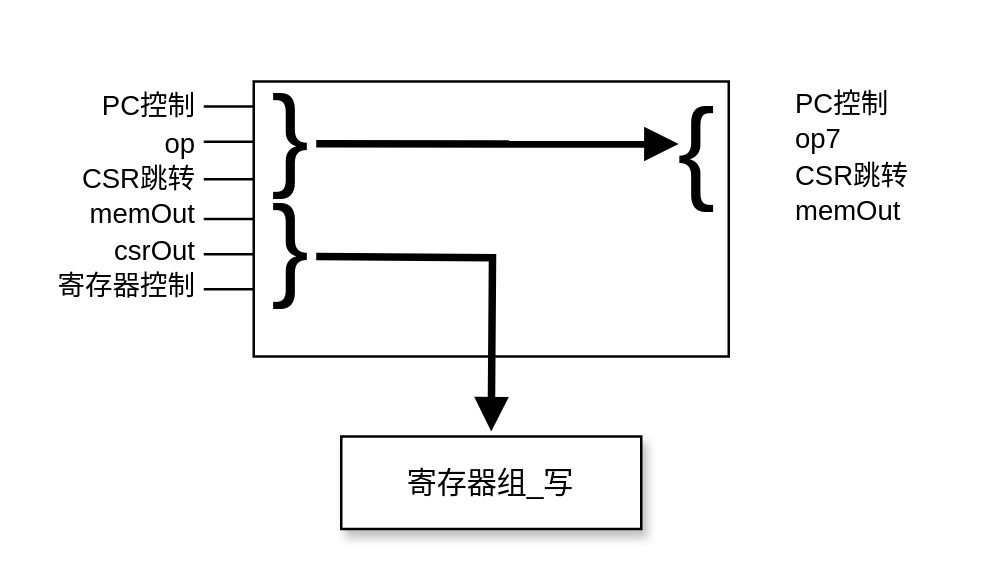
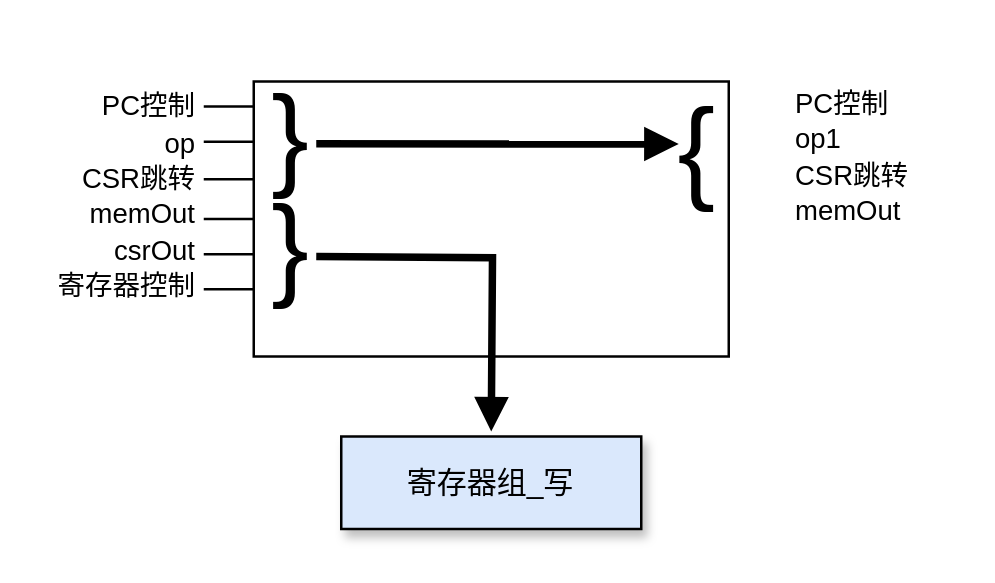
  <mxCell id="0" />
  <mxCell id="1" parent="0" />
  <mxCell id="2" value="" style="rounded=0;whiteSpace=wrap;html=1;movable=0;resizable=1;rotatable=1;deletable=1;editable=1;locked=0;connectable=0;" parent="1" vertex="1"><mxGeometry x="101" y="32" width="190" height="110" as="geometry" /></mxCell>
  <mxCell id="3" value="&lt;div&gt;&lt;span style=&quot;font-size: 11px; background-color: initial;&quot;&gt;PC控制&lt;/span&gt;&lt;/div&gt;&lt;div&gt;&lt;span style=&quot;font-size: 11px;&quot;&gt;op&lt;/span&gt;&lt;/div&gt;&lt;div&gt;&lt;span style=&quot;font-size: 11px;&quot;&gt;CSR跳转&lt;/span&gt;&lt;span style=&quot;font-size: 11px;&quot;&gt;&lt;br&gt;&lt;/span&gt;&lt;/div&gt;&lt;div&gt;&lt;span style=&quot;font-size: 11px;&quot;&gt;memOut&lt;/span&gt;&lt;span style=&quot;font-size: 11px;&quot;&gt;&lt;br&gt;&lt;/span&gt;&lt;/div&gt;&lt;div&gt;&lt;span style=&quot;font-size: 11px;&quot;&gt;csrOut&lt;/span&gt;&lt;/div&gt;&lt;div&gt;&lt;span style=&quot;font-size: 11px;&quot;&gt;寄存器控制&lt;/span&gt;&lt;span style=&quot;font-size: 11px; background-color: initial;&quot;&gt;&lt;br&gt;&lt;/span&gt;&lt;/div&gt;&lt;div&gt;&lt;br&gt;&lt;/div&gt;" style="text;html=1;align=right;verticalAlign=middle;whiteSpace=wrap;rounded=0;" parent="1" vertex="1"><mxGeometry x="20" y="20" width="60" height="130" as="geometry" /></mxCell>
  <mxCell id="4" value="&lt;font style=&quot;font-size: 45px;&quot;&gt;}&lt;/font&gt;" style="text;html=1;align=center;verticalAlign=middle;whiteSpace=wrap;rounded=0;" parent="1" vertex="1"><mxGeometry x="111" y="22" width="10" height="64" as="geometry" /></mxCell>
  <mxCell id="5" value="&lt;font style=&quot;font-size: 45px;&quot;&gt;{&lt;/font&gt;" style="text;html=1;align=center;verticalAlign=middle;whiteSpace=wrap;rounded=0;fontSize=36;" parent="1" vertex="1"><mxGeometry x="271" y="44" width="15" height="30" as="geometry" /></mxCell>
  <mxCell id="6" value="" style="endArrow=block;html=1;rounded=0;strokeWidth=3;endFill=1;" parent="1" edge="1"><mxGeometry width="50" height="50" relative="1" as="geometry"><mxPoint x="126" y="56.9" as="sourcePoint" /><mxPoint x="271" y="57" as="targetPoint" /></mxGeometry></mxCell>
  <mxCell id="7" value="" style="group" parent="1" vertex="1" connectable="0"><mxGeometry x="81" y="42" width="20" height="73.14" as="geometry" /></mxCell>
  <mxCell id="8" value="" style="endArrow=none;html=1;rounded=0;" parent="7" edge="1"><mxGeometry width="50" height="50" relative="1" as="geometry"><mxPoint as="sourcePoint" /><mxPoint x="20" as="targetPoint" /></mxGeometry></mxCell>
  <mxCell id="9" value="" style="endArrow=none;html=1;rounded=0;" parent="7" edge="1"><mxGeometry width="50" height="50" relative="1" as="geometry"><mxPoint y="14.14" as="sourcePoint" /><mxPoint x="20" y="14.14" as="targetPoint" /></mxGeometry></mxCell>
  <mxCell id="10" value="" style="endArrow=none;html=1;rounded=0;" parent="7" edge="1"><mxGeometry width="50" height="50" relative="1" as="geometry"><mxPoint y="29.14" as="sourcePoint" /><mxPoint x="20" y="29.14" as="targetPoint" /></mxGeometry></mxCell>
  <mxCell id="11" value="" style="endArrow=none;html=1;rounded=0;" parent="7" edge="1"><mxGeometry width="50" height="50" relative="1" as="geometry"><mxPoint y="45" as="sourcePoint" /><mxPoint x="20" y="45" as="targetPoint" /></mxGeometry></mxCell>
  <mxCell id="12" value="" style="endArrow=none;html=1;rounded=0;" parent="7" edge="1"><mxGeometry width="50" height="50" relative="1" as="geometry"><mxPoint y="59.14" as="sourcePoint" /><mxPoint x="20" y="59.14" as="targetPoint" /></mxGeometry></mxCell>
  <mxCell id="13" value="" style="endArrow=none;html=1;rounded=0;" parent="7" edge="1"><mxGeometry width="50" height="50" relative="1" as="geometry"><mxPoint y="73.14" as="sourcePoint" /><mxPoint x="20" y="73.14" as="targetPoint" /></mxGeometry></mxCell>
- <mxCell id="14" value="寄存器组_写" style="rounded=0;whiteSpace=wrap;html=1;shadow=1;" parent="1" vertex="1"><mxGeometry x="136" y="174" width="120" height="37" as="geometry" /></mxCell>
- <mxCell id="15" value="&lt;div&gt;&lt;span style=&quot;font-size: 11px; background-color: initial;&quot;&gt;PC控制&lt;/span&gt;&lt;br&gt;&lt;/div&gt;&lt;div&gt;&lt;span style=&quot;font-size: 11px;&quot;&gt;op7&lt;/span&gt;&lt;/div&gt;&lt;div&gt;&lt;span style=&quot;font-size: 11px;&quot;&gt;CSR跳转&lt;/span&gt;&lt;/div&gt;&lt;div&gt;&lt;span style=&quot;font-size: 11px; background-color: initial;&quot;&gt;memOut&lt;/span&gt;&lt;/div&gt;" style="text;html=1;align=left;verticalAlign=middle;whiteSpace=wrap;rounded=0;" vertex="1" parent="1"><mxGeometry x="316" y="32" width="60" height="60" as="geometry" /></mxCell>
+ <mxCell id="14" value="寄存器组_写" style="rounded=0;whiteSpace=wrap;html=1;shadow=1;fillColor=#dae8fc;" parent="1" vertex="1"><mxGeometry x="136" y="174" width="120" height="37" as="geometry" /></mxCell>
+ <mxCell id="15" value="&lt;div&gt;&lt;span style=&quot;font-size: 11px; background-color: initial;&quot;&gt;PC控制&lt;/span&gt;&lt;br&gt;&lt;/div&gt;&lt;div&gt;&lt;span style=&quot;font-size: 11px;&quot;&gt;op1&lt;/span&gt;&lt;/div&gt;&lt;div&gt;&lt;span style=&quot;font-size: 11px;&quot;&gt;CSR跳转&lt;/span&gt;&lt;/div&gt;&lt;div&gt;&lt;span style=&quot;font-size: 11px; background-color: initial;&quot;&gt;memOut&lt;/span&gt;&lt;/div&gt;" style="text;html=1;align=left;verticalAlign=middle;whiteSpace=wrap;rounded=0;" vertex="1" parent="1"><mxGeometry x="316" y="32" width="60" height="60" as="geometry" /></mxCell>
  <mxCell id="16" value="&lt;font style=&quot;font-size: 45px;&quot;&gt;}&lt;/font&gt;" style="text;html=1;align=center;verticalAlign=middle;whiteSpace=wrap;rounded=0;" vertex="1" parent="1"><mxGeometry x="111" y="66" width="10" height="64" as="geometry" /></mxCell>
  <mxCell id="17" value="" style="endArrow=block;html=1;rounded=0;strokeWidth=3;endFill=1;edgeStyle=orthogonalEdgeStyle;" edge="1" parent="1"><mxGeometry width="50" height="50" relative="1" as="geometry"><mxPoint x="126" y="102" as="sourcePoint" /><mxPoint x="196" y="172" as="targetPoint" /></mxGeometry></mxCell>
